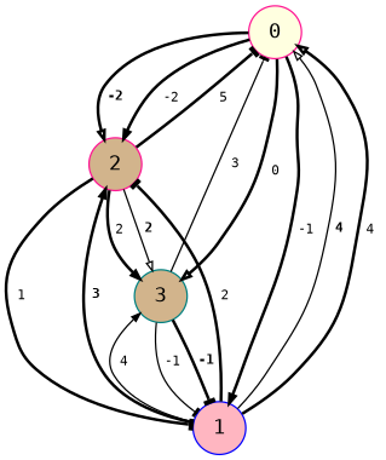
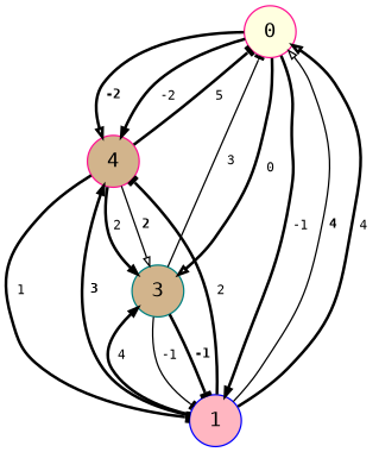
  digraph {
    fontname="DejaVu Sans Mono"
    nodesep=0.25
    normalize=true
    node [color=deeppink fillcolor=tan fontname="DejaVu Sans Mono" shape=circle style=filled]
    edge [arrowhead=tee arrowsize=0.6 fontname="DejaVu Sans Mono" fontsize=9 style=bold]
    0 [fillcolor=lightyellow]
-   2
+   2 [label=4]
    1 [color=blue fillcolor=lightpink]
    3 [color=teal]
    0 -> 2 [arrowhead=onormal label=<             <table border="0" cellpadding="1" cellspacing="0">                 <tr>                     <td><b>-2</b></td>                 </tr>             </table>         > weight=5]
    0 -> 2 [arrowhead=normal label=<             <table border="0" cellpadding="3" cellspacing="0">                 <tr>                     <td>-2</td>                 </tr>             </table>         >]
    0 -> 1 [arrowhead=normal label=<             <table border="0" cellpadding="4" cellspacing="0">                 <tr>                     <td>-1</td>                 </tr>             </table>         >]
    0 -> 3 [arrowhead=onormal label=<             <table border="0" cellpadding="3" cellspacing="0">                 <tr>                     <td><br />0 </td>                 </tr>             </table>         >]
    2 -> 0 [label=<             <table border="0" cellpadding="4" cellspacing="0">                 <tr>                     <td>5</td>                 </tr>             </table>         >]
    2 -> 1 [label=<             <table border="0" cellpadding="4" cellspacing="0">                 <tr>                     <td>1</td>                 </tr>             </table>         >]
    2 -> 3 [arrowhead=onormal label=<             <table border="0" cellpadding="2" cellspacing="0">                 <tr>                     <td><b>2</b></td>                 </tr>             </table>         > style=solid weight=9]
    2 -> 3 [arrowhead=normal label=<             <table border="0" cellpadding="2" cellspacing="0">                 <tr>                     <td>2</td>                 </tr>             </table>         >]
    1 -> 0 [arrowhead=onormal label=<             <table border="0" cellpadding="4" cellspacing="0">                 <tr>                     <td><b>4</b></td>                 </tr>             </table>         > style=solid weight=5]
    1 -> 0 [arrowhead=onormal label=<             <table border="0" cellpadding="4" cellspacing="0">                 <tr>                     <td>4</td>                 </tr>             </table>         >]
    1 -> 2 [arrowhead=normal label=<             <table border="0" cellpadding="4" cellspacing="0">                 <tr>                     <td><b>3</b></td>                 </tr>             </table>         > weight=5]
    1 -> 2 [label=<             <table border="0" cellpadding="4" cellspacing="0">                 <tr>                     <td>2</td>                 </tr>             </table>         >]
-   1 -> 3 [arrowhead=normal label=<             <table border="0" cellpadding="4" cellspacing="0">                 <tr>                     <td>4</td>                 </tr>             </table>         > style=solid]
+   1 -> 3 [arrowhead=normal label=<             <table border="0" cellpadding="4" cellspacing="0">                 <tr>                     <td>4</td>                 </tr>             </table>         >]
    3 -> 0 [label=<             <table border="0" cellpadding="2" cellspacing="0">                 <tr>                     <td>3</td>                 </tr>             </table>         > style=solid weight=1]
    3 -> 1 [label=<             <table border="0" cellpadding="0" cellspacing="0">                 <tr>                     <td><b>-1</b></td>                 </tr>             </table>         > weight=5]
    3 -> 1 [label=<             <table border="0" cellpadding="1" cellspacing="0">                 <tr>                     <td>-1</td>                 </tr>             </table>         > style=solid]
  }
